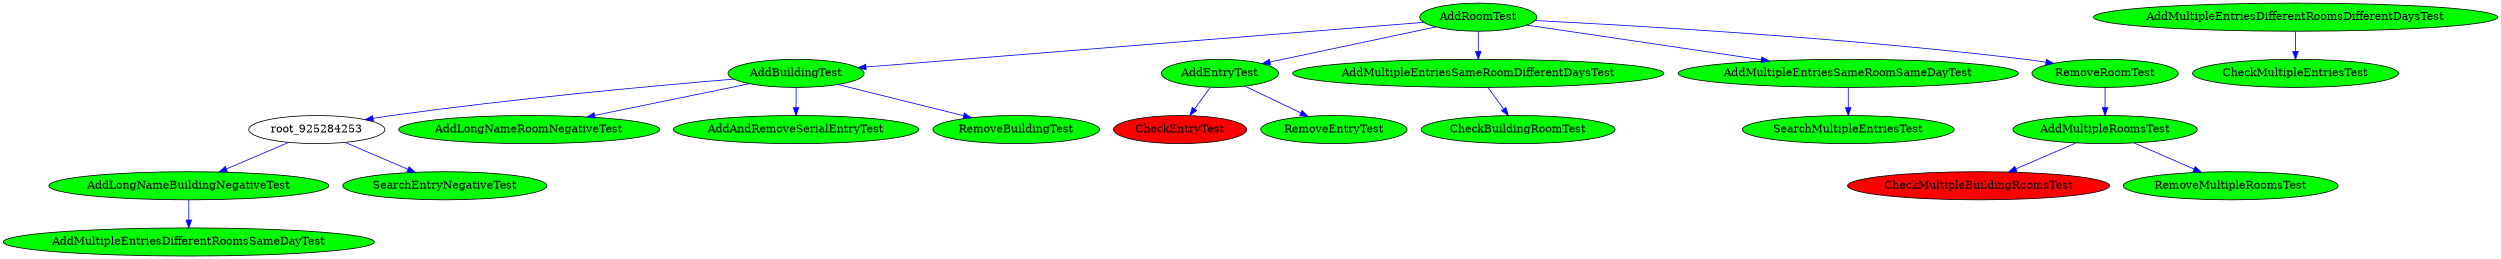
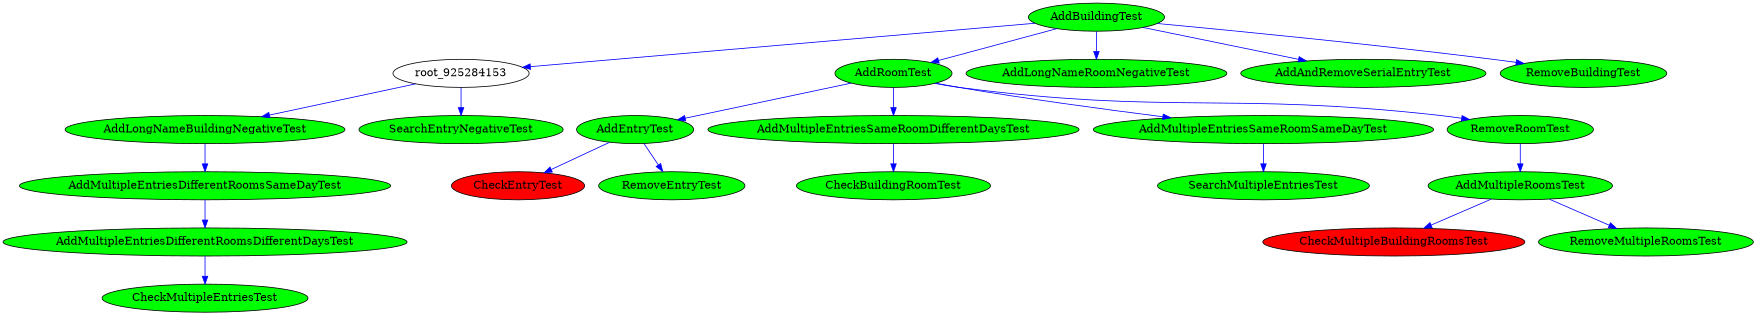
  strict digraph {
    node [fillcolor=green fontcolor=black style=filled]
    edge [color=blue]
-   root_925284253 [color=black fillcolor="" fontcolor="" style=""]
+   root_925284253 [color=black label=root_925284153 fillcolor="" fontcolor="" style=""]
    n2 [label=AddLongNameBuildingNegativeTest]
    n3 [label=SearchEntryNegativeTest]
    n4 [label=AddBuildingTest]
    n5 [label=AddRoomTest]
    n6 [label=AddLongNameRoomNegativeTest]
    n7 [label=AddAndRemoveSerialEntryTest]
    n8 [label=RemoveBuildingTest]
    n9 [label=AddMultipleEntriesDifferentRoomsSameDayTest]
    n10 [label=AddEntryTest]
    n11 [label=AddMultipleEntriesSameRoomDifferentDaysTest]
    n12 [label=AddMultipleEntriesSameRoomSameDayTest]
    n13 [label=RemoveRoomTest]
    n14 [label=CheckBuildingRoomTest]
    n15 [fillcolor=red label=CheckEntryTest]
    n16 [label=RemoveEntryTest]
    n17 [label=SearchMultipleEntriesTest]
    n18 [label=AddMultipleRoomsTest]
    n19 [fillcolor=red label=CheckMultipleBuildingRoomsTest]
    n20 [label=RemoveMultipleRoomsTest]
    n21 [label=AddMultipleEntriesDifferentRoomsDifferentDaysTest]
    n22 [label=CheckMultipleEntriesTest]
    root_925284253 -> n2
    root_925284253 -> n3
    n2 -> n9
    n4 -> root_925284253
-   n5 -> n4
+   n4 -> n5
    n4 -> n6
    n4 -> n7
    n4 -> n8
    n5 -> n10
    n5 -> n11
    n5 -> n12
    n5 -> n13
+   n9 -> n21
    n10 -> n15
    n10 -> n16
    n11 -> n14
    n12 -> n17
    n13 -> n18
    n18 -> n19
    n18 -> n20
    n21 -> n22
  }
